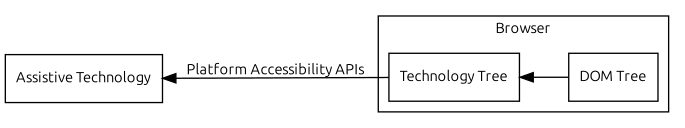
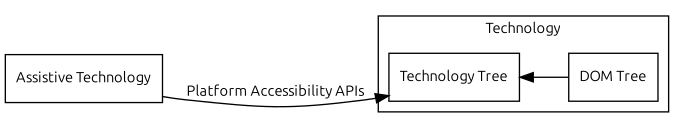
  digraph {
    fontname=Ubuntu
    fontsize=11
    rankdir=RL
    node [fontname=Ubuntu fontsize=11 shape=box]
    edge [fontname=Ubuntu fontsize=11]
    n1 [label="DOM Tree"]
    n2 [label="Technology Tree"]
    n3 [label="Assistive Technology"]
    subgraph cluster_1 {
-     label=Browser
+     label=Technology
      n1
      n2
    }
    n1 -> n2
-   n2 -> n3 [label="Platform Accessibility APIs"]
+   n3 -> n2 [label="Platform Accessibility APIs"]
  }
